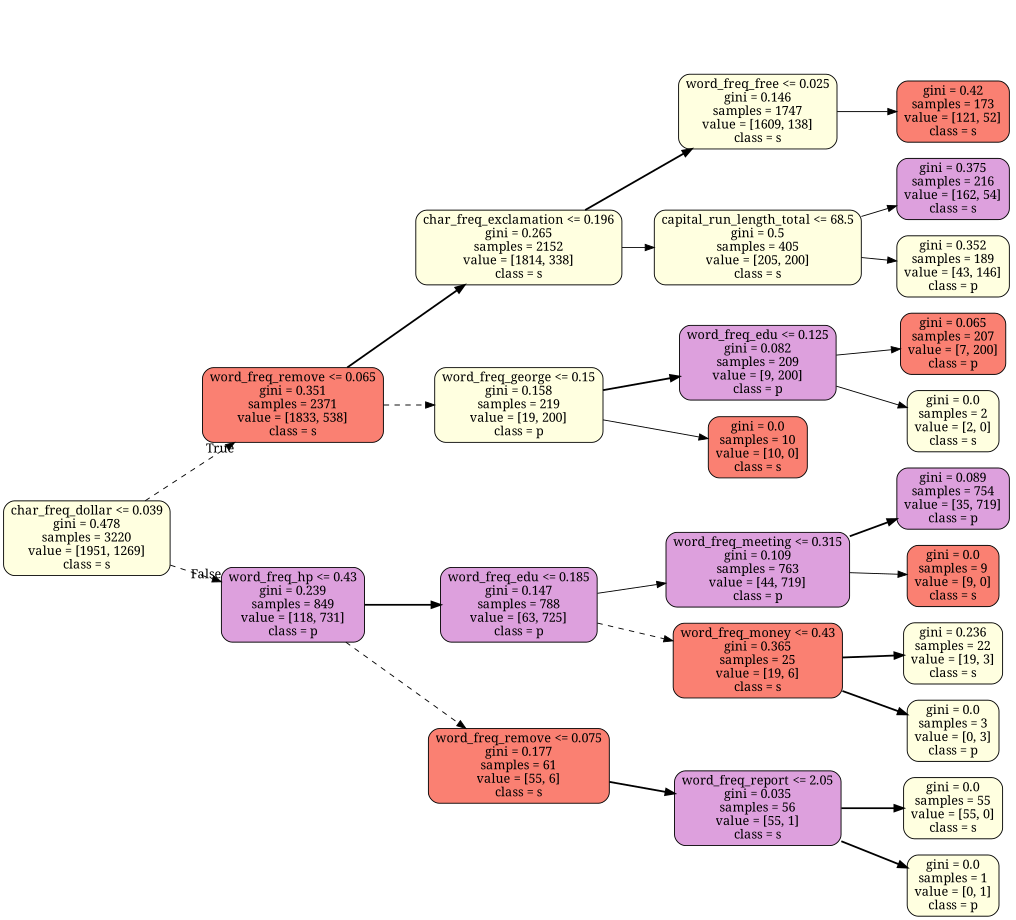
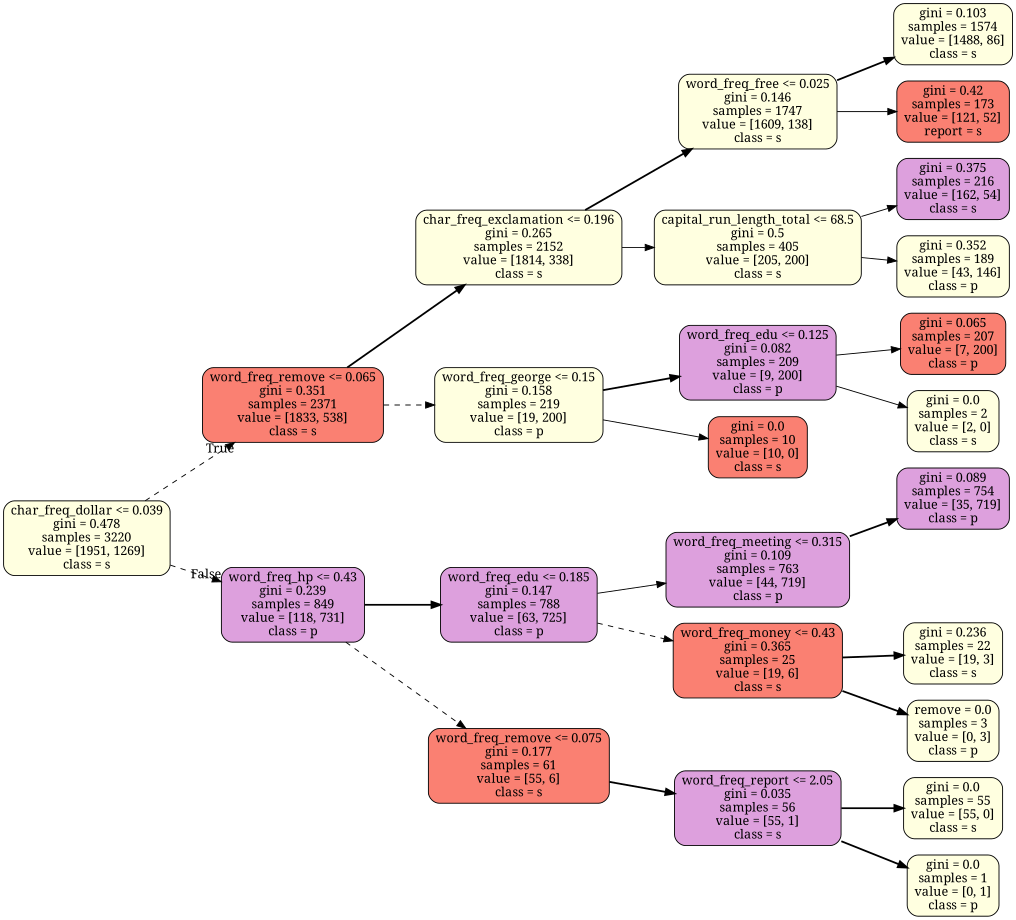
  digraph {
    fontname="Noto Serif"
    rankdir=LR
    node [color=black fillcolor=lightyellow fontname="Noto Serif" shape=box style="filled, rounded"]
    edge [fontname="Noto Serif" style=bold]
    n1 [label="char_freq_dollar <= 0.039\ngini = 0.478\nsamples = 3220\nvalue = [1951, 1269]\nclass = s"]
    n2 [fillcolor=salmon label="word_freq_remove <= 0.065\ngini = 0.351\nsamples = 2371\nvalue = [1833, 538]\nclass = s"]
    n3 [fillcolor=plum label="word_freq_hp <= 0.43\ngini = 0.239\nsamples = 849\nvalue = [118, 731]\nclass = p"]
    n4 [label="char_freq_exclamation <= 0.196\ngini = 0.265\nsamples = 2152\nvalue = [1814, 338]\nclass = s"]
    n5 [label="word_freq_george <= 0.15\ngini = 0.158\nsamples = 219\nvalue = [19, 200]\nclass = p"]
    n6 [fillcolor=plum label="word_freq_edu <= 0.185\ngini = 0.147\nsamples = 788\nvalue = [63, 725]\nclass = p"]
    n7 [fillcolor=salmon label="word_freq_remove <= 0.075\ngini = 0.177\nsamples = 61\nvalue = [55, 6]\nclass = s"]
    n8 [label="word_freq_free <= 0.025\ngini = 0.146\nsamples = 1747\nvalue = [1609, 138]\nclass = s"]
    n9 [label="capital_run_length_total <= 68.5\ngini = 0.5\nsamples = 405\nvalue = [205, 200]\nclass = s"]
    n10 [fillcolor=plum label="word_freq_edu <= 0.125\ngini = 0.082\nsamples = 209\nvalue = [9, 200]\nclass = p"]
    n11 [fillcolor=salmon label="gini = 0.0\nsamples = 10\nvalue = [10, 0]\nclass = s"]
-   n13 [fillcolor=salmon label="gini = 0.42\nsamples = 173\nvalue = [121, 52]\nclass = s"]
+   n12 [label="gini = 0.103\nsamples = 1574\nvalue = [1488, 86]\nclass = s"]
+   n13 [fillcolor=salmon label="gini = 0.42\nsamples = 173\nvalue = [121, 52]\nreport = s"]
    n14 [fillcolor=plum label="gini = 0.375\nsamples = 216\nvalue = [162, 54]\nclass = s"]
    n15 [label="gini = 0.352\nsamples = 189\nvalue = [43, 146]\nclass = p"]
    n16 [fillcolor=salmon label="gini = 0.065\nsamples = 207\nvalue = [7, 200]\nclass = p"]
    n17 [label="gini = 0.0\nsamples = 2\nvalue = [2, 0]\nclass = s"]
    n18 [fillcolor=plum label="word_freq_meeting <= 0.315\ngini = 0.109\nsamples = 763\nvalue = [44, 719]\nclass = p"]
    n19 [fillcolor=salmon label="word_freq_money <= 0.43\ngini = 0.365\nsamples = 25\nvalue = [19, 6]\nclass = s"]
    n20 [fillcolor=plum label="word_freq_report <= 2.05\ngini = 0.035\nsamples = 56\nvalue = [55, 1]\nclass = s"]
    n21 [fillcolor=plum label="gini = 0.089\nsamples = 754\nvalue = [35, 719]\nclass = p"]
-   n22 [fillcolor=salmon label="gini = 0.0\nsamples = 9\nvalue = [9, 0]\nclass = s"]
    n23 [label="gini = 0.236\nsamples = 22\nvalue = [19, 3]\nclass = s"]
-   n24 [label="gini = 0.0\nsamples = 3\nvalue = [0, 3]\nclass = p"]
+   n24 [label="remove = 0.0\nsamples = 3\nvalue = [0, 3]\nclass = p"]
    n25 [label="gini = 0.0\nsamples = 55\nvalue = [55, 0]\nclass = s"]
    n26 [label="gini = 0.0\nsamples = 1\nvalue = [0, 1]\nclass = p"]
    n1 -> n2 [headlabel=True labelangle=45 labeldistance=2.5 style=dashed]
    n1 -> n3 [headlabel=False labelangle=-45 labeldistance=2.5 style=dashed]
    n2 -> n4
    n2 -> n5 [style=dashed]
    n3 -> n6
    n3 -> n7 [style=dashed]
    n4 -> n8
    n4 -> n9 [style=solid]
    n5 -> n10
    n5 -> n11 [style=solid]
    n6 -> n18 [style=solid]
    n6 -> n19 [style=dashed]
    n7 -> n20
+   n8 -> n12
    n8 -> n13 [style=solid]
    n9 -> n14 [style=solid]
    n9 -> n15 [style=solid]
    n10 -> n16 [style=solid]
    n10 -> n17 [style=solid]
    n18 -> n21
-   n18 -> n22 [style=solid]
    n19 -> n23
    n19 -> n24
    n20 -> n25
    n20 -> n26
  }
